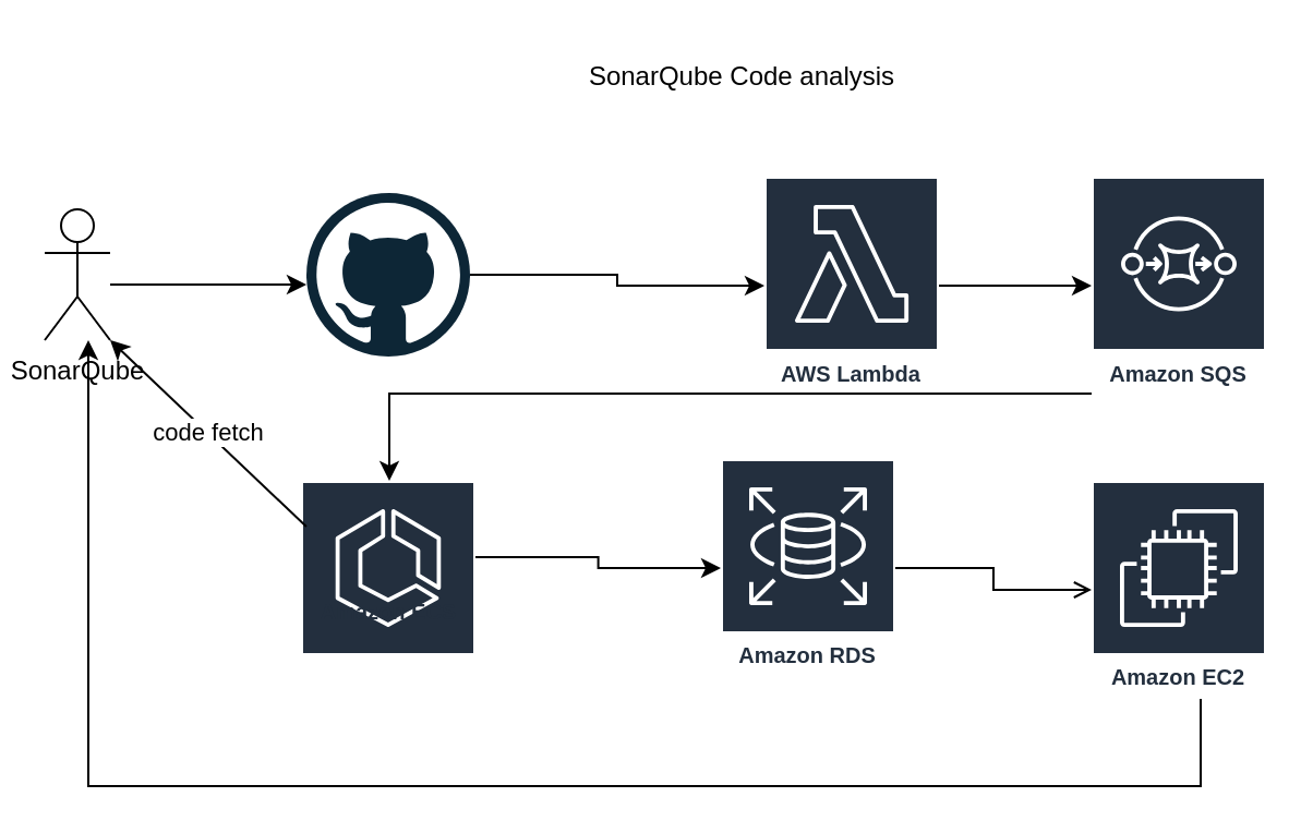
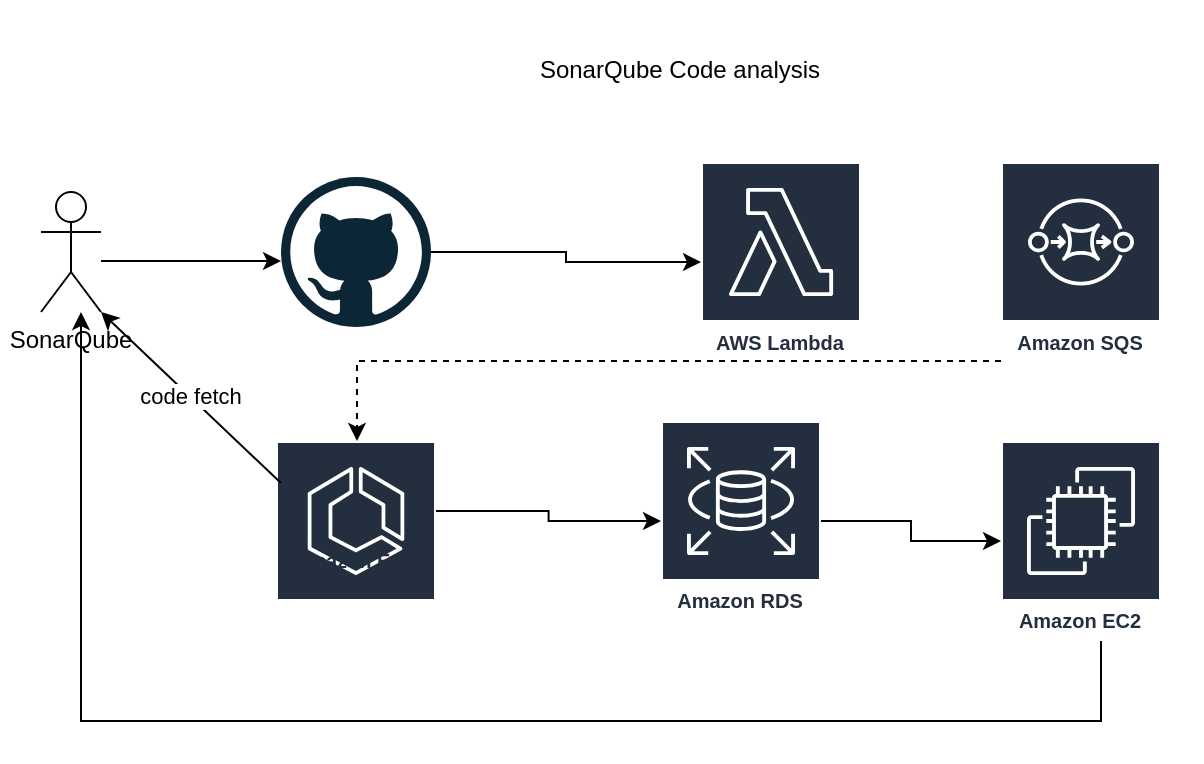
  <mxCell id="0" />
  <mxCell id="1" parent="0" />
  <mxCell id="2" value="SonarQube Code analysis&lt;br&gt;" style="text;html=1;strokeColor=none;fillColor=none;align=center;verticalAlign=middle;whiteSpace=wrap;rounded=0;" vertex="1" parent="1"><mxGeometry x="250" y="20" width="180" height="30" as="geometry" /></mxCell>
  <mxCell id="3" value="" style="edgeStyle=orthogonalEdgeStyle;rounded=0;orthogonalLoop=1;jettySize=auto;html=1;" edge="1" parent="1" source="4" target="6"><mxGeometry relative="1" as="geometry" /></mxCell>
  <mxCell id="4" value="" style="dashed=0;outlineConnect=0;html=1;align=center;labelPosition=center;verticalLabelPosition=bottom;verticalAlign=top;shape=mxgraph.weblogos.github" vertex="1" parent="1"><mxGeometry x="140" y="88" width="75" height="75" as="geometry" /></mxCell>
- <mxCell id="5" value="" style="edgeStyle=orthogonalEdgeStyle;rounded=0;orthogonalLoop=1;jettySize=auto;html=1;" edge="1" parent="1" source="6" target="10"><mxGeometry relative="1" as="geometry" /></mxCell>
  <mxCell id="6" value="AWS Lambda" style="sketch=0;outlineConnect=0;fontColor=#232F3E;gradientColor=none;strokeColor=#ffffff;fillColor=#232F3E;dashed=0;verticalLabelPosition=middle;verticalAlign=bottom;align=center;html=1;whiteSpace=wrap;fontSize=10;fontStyle=1;spacing=3;shape=mxgraph.aws4.productIcon;prIcon=mxgraph.aws4.lambda;" vertex="1" parent="1"><mxGeometry x="350" y="80.5" width="80" height="100" as="geometry" /></mxCell>
  <mxCell id="7" value="" style="edgeStyle=orthogonalEdgeStyle;rounded=0;orthogonalLoop=1;jettySize=auto;html=1;entryX=0;entryY=0.56;entryDx=0;entryDy=0;entryPerimeter=0;" edge="1" parent="1" source="8" target="4"><mxGeometry relative="1" as="geometry"><mxPoint x="10" y="118" as="targetPoint" /><Array as="points"><mxPoint x="20" y="130" /><mxPoint x="20" y="130" /></Array></mxGeometry></mxCell>
  <mxCell id="8" value="SonarQube" style="shape=umlActor;verticalLabelPosition=bottom;verticalAlign=top;html=1;outlineConnect=0;" vertex="1" parent="1"><mxGeometry x="20" y="95.5" width="30" height="60" as="geometry" /></mxCell>
- <mxCell id="9" value="" style="edgeStyle=orthogonalEdgeStyle;rounded=0;orthogonalLoop=1;jettySize=auto;html=1;" edge="1" parent="1" source="10" target="12"><mxGeometry relative="1" as="geometry"><mxPoint x="540" y="260.5" as="targetPoint" /><Array as="points"><mxPoint x="178" y="180" /></Array></mxGeometry></mxCell>
+ <mxCell id="9" value="" style="edgeStyle=orthogonalEdgeStyle;rounded=0;orthogonalLoop=1;jettySize=auto;html=1;dashed=1;" edge="1" parent="1" source="10" target="12"><mxGeometry relative="1" as="geometry"><mxPoint x="540" y="260.5" as="targetPoint" /><Array as="points"><mxPoint x="178" y="180" /></Array></mxGeometry></mxCell>
  <mxCell id="10" value="Amazon SQS" style="sketch=0;outlineConnect=0;fontColor=#232F3E;gradientColor=none;strokeColor=#ffffff;fillColor=#232F3E;dashed=0;verticalLabelPosition=middle;verticalAlign=bottom;align=center;html=1;whiteSpace=wrap;fontSize=10;fontStyle=1;spacing=3;shape=mxgraph.aws4.productIcon;prIcon=mxgraph.aws4.sqs;" vertex="1" parent="1"><mxGeometry x="500" y="80.5" width="80" height="100" as="geometry" /></mxCell>
  <mxCell id="11" value="" style="edgeStyle=orthogonalEdgeStyle;rounded=0;orthogonalLoop=1;jettySize=auto;html=1;" edge="1" parent="1" source="12" target="14"><mxGeometry relative="1" as="geometry" /></mxCell>
  <mxCell id="12" value="Amazon ECS" style="sketch=0;outlineConnect=0;fontColor=#232F3E;gradientColor=none;strokeColor=#ffffff;fillColor=#232F3E;dashed=0;verticalLabelPosition=middle;verticalAlign=bottom;align=center;html=1;whiteSpace=wrap;fontSize=10;fontStyle=1;spacing=3;shape=mxgraph.aws4.productIcon;prIcon=mxgraph.aws4.ecs;" vertex="1" parent="1"><mxGeometry x="137.5" y="220" width="80" height="70" as="geometry" /></mxCell>
- <mxCell id="13" value="" style="edgeStyle=orthogonalEdgeStyle;rounded=0;orthogonalLoop=1;jettySize=auto;html=1;endArrow=open;" edge="1" parent="1" source="14" target="16"><mxGeometry relative="1" as="geometry" /></mxCell>
+ <mxCell id="13" value="" style="edgeStyle=orthogonalEdgeStyle;rounded=0;orthogonalLoop=1;jettySize=auto;html=1;" edge="1" parent="1" source="14" target="16"><mxGeometry relative="1" as="geometry" /></mxCell>
  <mxCell id="14" value="Amazon RDS" style="sketch=0;outlineConnect=0;fontColor=#232F3E;gradientColor=none;strokeColor=#ffffff;fillColor=#232F3E;dashed=0;verticalLabelPosition=middle;verticalAlign=bottom;align=center;html=1;whiteSpace=wrap;fontSize=10;fontStyle=1;spacing=3;shape=mxgraph.aws4.productIcon;prIcon=mxgraph.aws4.rds;" vertex="1" parent="1"><mxGeometry x="330" y="210" width="80" height="100" as="geometry" /></mxCell>
  <mxCell id="15" value="" style="edgeStyle=orthogonalEdgeStyle;rounded=0;orthogonalLoop=1;jettySize=auto;html=1;" edge="1" parent="1" source="16" target="8"><mxGeometry relative="1" as="geometry"><mxPoint x="60" y="420" as="targetPoint" /><Array as="points"><mxPoint x="550" y="360" /><mxPoint x="40" y="360" /></Array></mxGeometry></mxCell>
  <mxCell id="16" value="Amazon EC2" style="sketch=0;outlineConnect=0;fontColor=#232F3E;gradientColor=none;strokeColor=#ffffff;fillColor=#232F3E;dashed=0;verticalLabelPosition=middle;verticalAlign=bottom;align=center;html=1;whiteSpace=wrap;fontSize=10;fontStyle=1;spacing=3;shape=mxgraph.aws4.productIcon;prIcon=mxgraph.aws4.ec2;" vertex="1" parent="1"><mxGeometry x="500" y="220" width="80" height="100" as="geometry" /></mxCell>
  <mxCell id="17" value="code fetch" style="endArrow=classic;html=1;rounded=0;entryX=1;entryY=1;entryDx=0;entryDy=0;entryPerimeter=0;exitX=0.031;exitY=0.3;exitDx=0;exitDy=0;exitPerimeter=0;" edge="1" parent="1" source="12" target="8"><mxGeometry width="50" height="50" relative="1" as="geometry"><mxPoint x="280" y="270" as="sourcePoint" /><mxPoint x="330" y="220" as="targetPoint" /></mxGeometry></mxCell>
